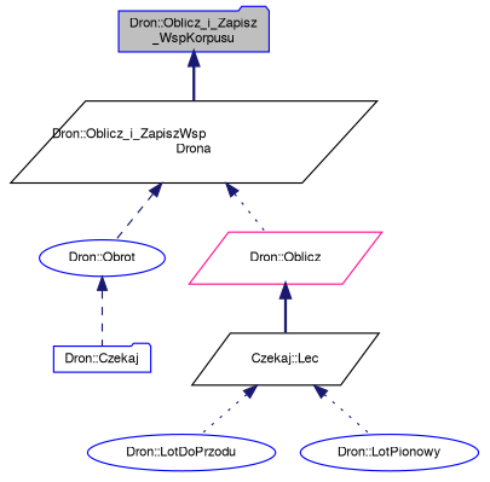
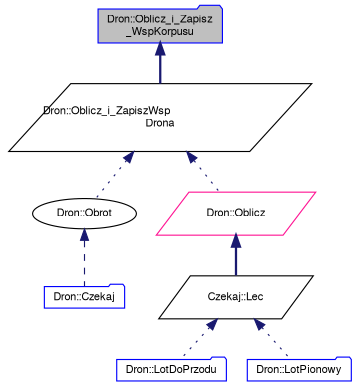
  digraph {
    rankdir=TB
    node [color=blue fillcolor=white fontname=FreeSans fontsize=10 shape=folder style=filled]
    edge [color=midnightblue dir=back fontname=FreeSans fontsize=10 labelfontname=FreeSans labelfontsize=10 style=dotted]
    n1 [fillcolor=grey75 fontcolor=black height=0.2 label="Dron::Oblicz_i_Zapisz\l_WspKorpusu" width=0.4]
    n2 [color=black height=0.2 label="Dron::Oblicz_i_ZapiszWsp\lDrona" shape=parallelogram width=0.4]
-   n3 [height=0.2 label="Dron::Obrot" shape=ellipse width=0.4]
+   n3 [color=black height=0.2 label="Dron::Obrot" shape=ellipse width=0.4]
    n4 [color=deeppink height=0.2 label="Dron::Oblicz" shape=parallelogram width=0.4]
    n5 [height=0.2 label="Dron::Czekaj" width=0.4]
    n6 [color=black height=0.2 label="Czekaj::Lec" shape=parallelogram width=0.4]
-   n7 [height=0.2 label="Dron::LotDoPrzodu" shape=ellipse width=0.4]
-   n8 [height=0.2 label="Dron::LotPionowy" shape=ellipse width=0.4]
+   n7 [height=0.2 label="Dron::LotDoPrzodu" width=0.4]
+   n8 [height=0.2 label="Dron::LotPionowy" width=0.4]
    n1 -> n2 [style=bold]
-   n2 -> n3 [style=dashed]
+   n2 -> n3
    n2 -> n4
    n3 -> n5 [style=dashed]
    n4 -> n6 [style=bold]
    n6 -> n7
    n6 -> n8
  }
